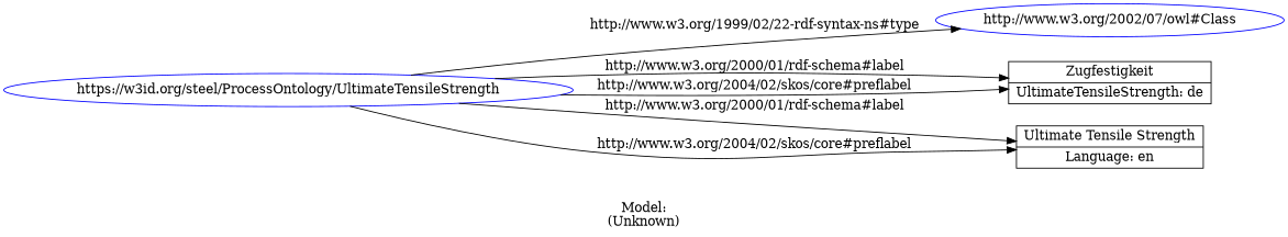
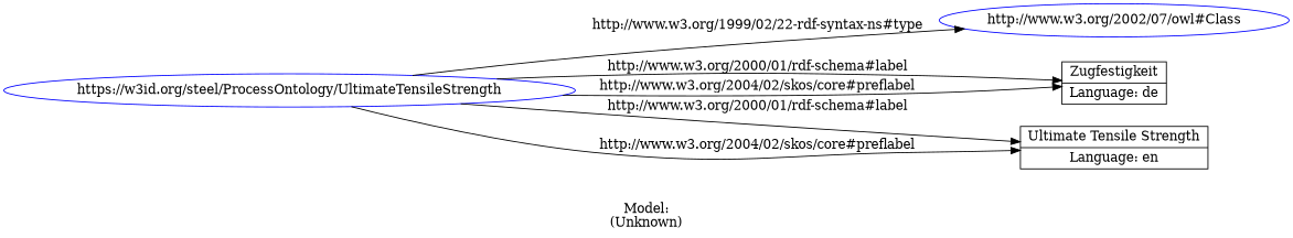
  digraph {
    label="\n\nModel:\n(Unknown)"
    rankdir=LR
    node [shape=ellipse]
    n1 [color=blue label="https://w3id.org/steel/ProcessOntology/UltimateTensileStrength"]
    n2 [color=blue label="http://www.w3.org/2002/07/owl#Class"]
-   n3 [label="Zugfestigkeit|UltimateTensileStrength: de" shape=record]
+   n3 [label="Zugfestigkeit|Language: de" shape=record]
    n4 [label="Ultimate Tensile Strength|Language: en" shape=record]
    n1 -> n2 [label="http://www.w3.org/1999/02/22-rdf-syntax-ns#type"]
    n1 -> n3 [label="http://www.w3.org/2000/01/rdf-schema#label"]
    n1 -> n3 [label="http://www.w3.org/2004/02/skos/core#preflabel"]
    n1 -> n4 [label="http://www.w3.org/2000/01/rdf-schema#label"]
    n1 -> n4 [label="http://www.w3.org/2004/02/skos/core#preflabel"]
  }
